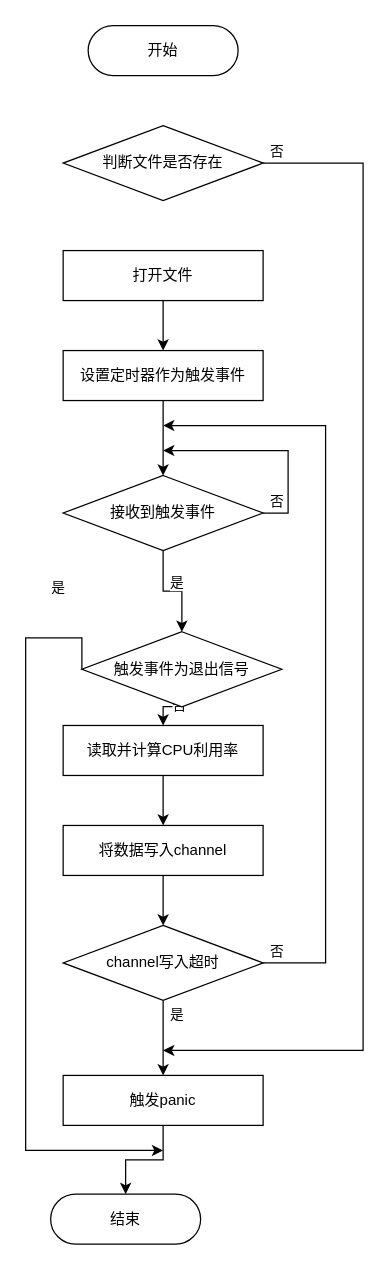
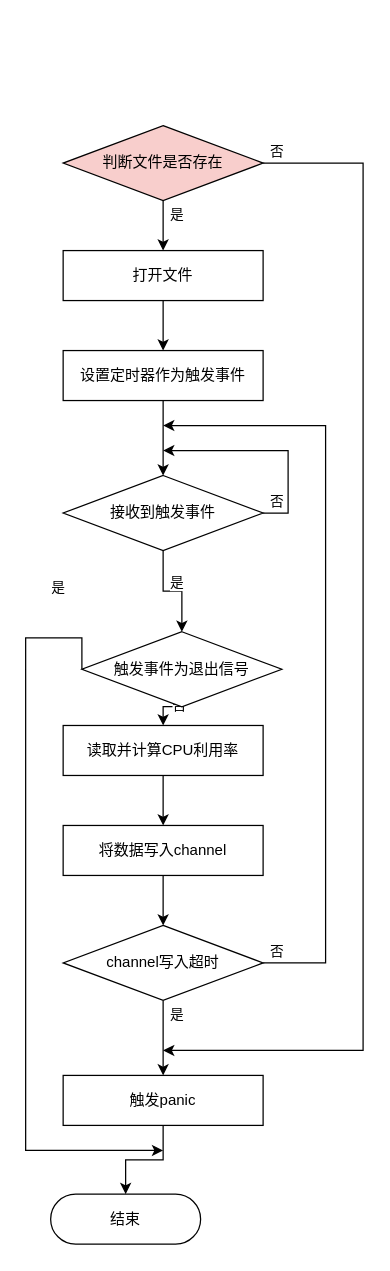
  <mxCell id="0" />
  <mxCell id="1" parent="0" />
- <mxCell id="2" value="开始" style="rounded=1;whiteSpace=wrap;html=1;arcSize=50;" vertex="1" parent="1"><mxGeometry x="70" y="20" width="120" height="40" as="geometry" /></mxCell>
+ <mxCell id="3" style="edgeStyle=orthogonalEdgeStyle;rounded=0;orthogonalLoop=1;jettySize=auto;html=1;exitX=0.5;exitY=1;exitDx=0;exitDy=0;entryX=0.5;entryY=0;entryDx=0;entryDy=0;" edge="1" parent="1" source="7" target="9"><mxGeometry relative="1" as="geometry"><mxPoint x="-230" y="220" as="targetPoint" /></mxGeometry></mxCell>
+ <mxCell id="4" value="是" style="edgeLabel;html=1;align=center;verticalAlign=middle;resizable=0;points=[];" vertex="1" connectable="0" parent="3"><mxGeometry x="0.248" y="1" relative="1" as="geometry"><mxPoint x="9" y="-15" as="offset" /></mxGeometry></mxCell>
  <mxCell id="5" style="edgeStyle=orthogonalEdgeStyle;rounded=0;orthogonalLoop=1;jettySize=auto;html=1;exitX=1;exitY=0.5;exitDx=0;exitDy=0;" edge="1" parent="1" source="7"><mxGeometry relative="1" as="geometry"><mxPoint x="130" y="840" as="targetPoint" /><Array as="points"><mxPoint x="290" y="130" /><mxPoint x="290" y="840" /></Array></mxGeometry></mxCell>
  <mxCell id="6" value="否" style="edgeLabel;html=1;align=center;verticalAlign=middle;resizable=0;points=[];" vertex="1" connectable="0" parent="5"><mxGeometry x="0.654" y="4" relative="1" as="geometry"><mxPoint x="-74" y="-716" as="offset" /></mxGeometry></mxCell>
- <mxCell id="7" value="判断文件是否存在" style="rhombus;whiteSpace=wrap;html=1;" vertex="1" parent="1"><mxGeometry x="50" y="100" width="160" height="60" as="geometry" /></mxCell>
+ <mxCell id="7" value="判断文件是否存在" style="rhombus;whiteSpace=wrap;html=1;fillColor=#f8cecc;" vertex="1" parent="1"><mxGeometry x="50" y="100" width="160" height="60" as="geometry" /></mxCell>
  <mxCell id="8" style="edgeStyle=orthogonalEdgeStyle;rounded=0;orthogonalLoop=1;jettySize=auto;html=1;exitX=0.5;exitY=1;exitDx=0;exitDy=0;entryX=0.5;entryY=0;entryDx=0;entryDy=0;" edge="1" parent="1" source="9" target="11"><mxGeometry relative="1" as="geometry" /></mxCell>
  <mxCell id="9" value="打开文件" style="rounded=0;whiteSpace=wrap;html=1;" vertex="1" parent="1"><mxGeometry x="50" y="200" width="160" height="40" as="geometry" /></mxCell>
  <mxCell id="10" style="edgeStyle=orthogonalEdgeStyle;rounded=0;orthogonalLoop=1;jettySize=auto;html=1;exitX=0.5;exitY=1;exitDx=0;exitDy=0;entryX=0.5;entryY=0;entryDx=0;entryDy=0;" edge="1" parent="1" source="11" target="17"><mxGeometry relative="1" as="geometry" /></mxCell>
  <mxCell id="11" value="设置定时器作为触发事件" style="rounded=0;whiteSpace=wrap;html=1;" vertex="1" parent="1"><mxGeometry x="50" y="280" width="160" height="40" as="geometry" /></mxCell>
  <mxCell id="12" value="结束" style="rounded=1;whiteSpace=wrap;html=1;arcSize=50;" vertex="1" parent="1"><mxGeometry x="40" y="955" width="120" height="40" as="geometry" /></mxCell>
  <mxCell id="13" style="edgeStyle=orthogonalEdgeStyle;rounded=0;orthogonalLoop=1;jettySize=auto;html=1;exitX=0.5;exitY=1;exitDx=0;exitDy=0;entryX=0.5;entryY=0;entryDx=0;entryDy=0;" edge="1" parent="1" source="17" target="24"><mxGeometry relative="1" as="geometry"><mxPoint x="130" y="500" as="targetPoint" /></mxGeometry></mxCell>
  <mxCell id="14" value="是" style="edgeLabel;html=1;align=center;verticalAlign=middle;resizable=0;points=[];" vertex="1" connectable="0" parent="13"><mxGeometry x="-0.243" y="3" relative="1" as="geometry"><mxPoint x="7" y="-5" as="offset" /></mxGeometry></mxCell>
  <mxCell id="15" style="edgeStyle=orthogonalEdgeStyle;rounded=0;orthogonalLoop=1;jettySize=auto;html=1;exitX=1;exitY=0.5;exitDx=0;exitDy=0;" edge="1" parent="1" source="17"><mxGeometry relative="1" as="geometry"><mxPoint x="130" y="360" as="targetPoint" /><Array as="points"><mxPoint x="230" y="410" /><mxPoint x="230" y="360" /><mxPoint x="130" y="360" /></Array></mxGeometry></mxCell>
  <mxCell id="16" value="否" style="edgeLabel;html=1;align=center;verticalAlign=middle;resizable=0;points=[];" vertex="1" connectable="0" parent="15"><mxGeometry x="0.278" y="3" relative="1" as="geometry"><mxPoint x="29" y="37" as="offset" /></mxGeometry></mxCell>
  <mxCell id="17" value="接收到触发事件" style="rhombus;whiteSpace=wrap;html=1;" vertex="1" parent="1"><mxGeometry x="50" y="380" width="160" height="60" as="geometry" /></mxCell>
  <mxCell id="18" style="edgeStyle=orthogonalEdgeStyle;rounded=0;orthogonalLoop=1;jettySize=auto;html=1;exitX=0.5;exitY=1;exitDx=0;exitDy=0;entryX=0.5;entryY=0;entryDx=0;entryDy=0;" edge="1" parent="1" source="19" target="26"><mxGeometry relative="1" as="geometry" /></mxCell>
  <mxCell id="19" value="读取并计算CPU利用率" style="rounded=0;whiteSpace=wrap;html=1;" vertex="1" parent="1"><mxGeometry x="50" y="580" width="160" height="40" as="geometry" /></mxCell>
  <mxCell id="20" style="edgeStyle=orthogonalEdgeStyle;rounded=0;orthogonalLoop=1;jettySize=auto;html=1;exitX=0.5;exitY=1;exitDx=0;exitDy=0;entryX=0.5;entryY=0;entryDx=0;entryDy=0;" edge="1" parent="1" source="24" target="19"><mxGeometry relative="1" as="geometry"><mxPoint x="130" y="590" as="targetPoint" /></mxGeometry></mxCell>
  <mxCell id="21" value="否" style="edgeLabel;html=1;align=center;verticalAlign=middle;resizable=0;points=[];" vertex="1" connectable="0" parent="20"><mxGeometry x="-0.293" y="2" relative="1" as="geometry"><mxPoint x="8" y="-4" as="offset" /></mxGeometry></mxCell>
  <mxCell id="22" style="edgeStyle=orthogonalEdgeStyle;rounded=0;orthogonalLoop=1;jettySize=auto;html=1;exitX=0;exitY=0.5;exitDx=0;exitDy=0;" edge="1" parent="1" source="24"><mxGeometry relative="1" as="geometry"><mxPoint x="130" y="920" as="targetPoint" /><Array as="points"><mxPoint x="20" y="510" /><mxPoint x="20" y="920" /></Array></mxGeometry></mxCell>
  <mxCell id="23" value="是" style="edgeLabel;html=1;align=center;verticalAlign=middle;resizable=0;points=[];" vertex="1" connectable="0" parent="22"><mxGeometry x="-0.778" relative="1" as="geometry"><mxPoint x="20" y="-41" as="offset" /></mxGeometry></mxCell>
  <mxCell id="24" value="触发事件为退出信号" style="rhombus;whiteSpace=wrap;html=1;" vertex="1" parent="1"><mxGeometry x="65" y="505" width="160" height="60" as="geometry" /></mxCell>
  <mxCell id="25" style="edgeStyle=orthogonalEdgeStyle;rounded=0;orthogonalLoop=1;jettySize=auto;html=1;exitX=0.5;exitY=1;exitDx=0;exitDy=0;entryX=0.5;entryY=0;entryDx=0;entryDy=0;" edge="1" parent="1" source="26" target="31"><mxGeometry relative="1" as="geometry" /></mxCell>
  <mxCell id="26" value="将数据写入channel" style="rounded=0;whiteSpace=wrap;html=1;" vertex="1" parent="1"><mxGeometry x="50" y="660" width="160" height="40" as="geometry" /></mxCell>
  <mxCell id="27" style="edgeStyle=orthogonalEdgeStyle;rounded=0;orthogonalLoop=1;jettySize=auto;html=1;exitX=0.5;exitY=1;exitDx=0;exitDy=0;entryX=0.5;entryY=0;entryDx=0;entryDy=0;" edge="1" parent="1" source="31" target="33"><mxGeometry relative="1" as="geometry" /></mxCell>
  <mxCell id="28" value="是" style="edgeLabel;html=1;align=center;verticalAlign=middle;resizable=0;points=[];" vertex="1" connectable="0" parent="27"><mxGeometry x="0.291" y="3" relative="1" as="geometry"><mxPoint x="7" y="-29" as="offset" /></mxGeometry></mxCell>
  <mxCell id="29" style="edgeStyle=orthogonalEdgeStyle;rounded=0;orthogonalLoop=1;jettySize=auto;html=1;exitX=1;exitY=0.5;exitDx=0;exitDy=0;" edge="1" parent="1" source="31"><mxGeometry relative="1" as="geometry"><mxPoint x="130" y="340" as="targetPoint" /><Array as="points"><mxPoint x="260" y="770" /><mxPoint x="260" y="340" /></Array></mxGeometry></mxCell>
  <mxCell id="30" value="否" style="edgeLabel;html=1;align=center;verticalAlign=middle;resizable=0;points=[];" vertex="1" connectable="0" parent="29"><mxGeometry x="-0.847" y="5" relative="1" as="geometry"><mxPoint x="-37" y="-5" as="offset" /></mxGeometry></mxCell>
  <mxCell id="31" value="channel写入超时" style="rhombus;whiteSpace=wrap;html=1;" vertex="1" parent="1"><mxGeometry x="50" y="740" width="160" height="60" as="geometry" /></mxCell>
  <mxCell id="32" style="edgeStyle=orthogonalEdgeStyle;rounded=0;orthogonalLoop=1;jettySize=auto;html=1;exitX=0.5;exitY=1;exitDx=0;exitDy=0;entryX=0.5;entryY=0;entryDx=0;entryDy=0;" edge="1" parent="1" source="33" target="12"><mxGeometry relative="1" as="geometry" /></mxCell>
  <mxCell id="33" value="触发panic" style="rounded=0;whiteSpace=wrap;html=1;" vertex="1" parent="1"><mxGeometry x="50" y="860" width="160" height="40" as="geometry" /></mxCell>
